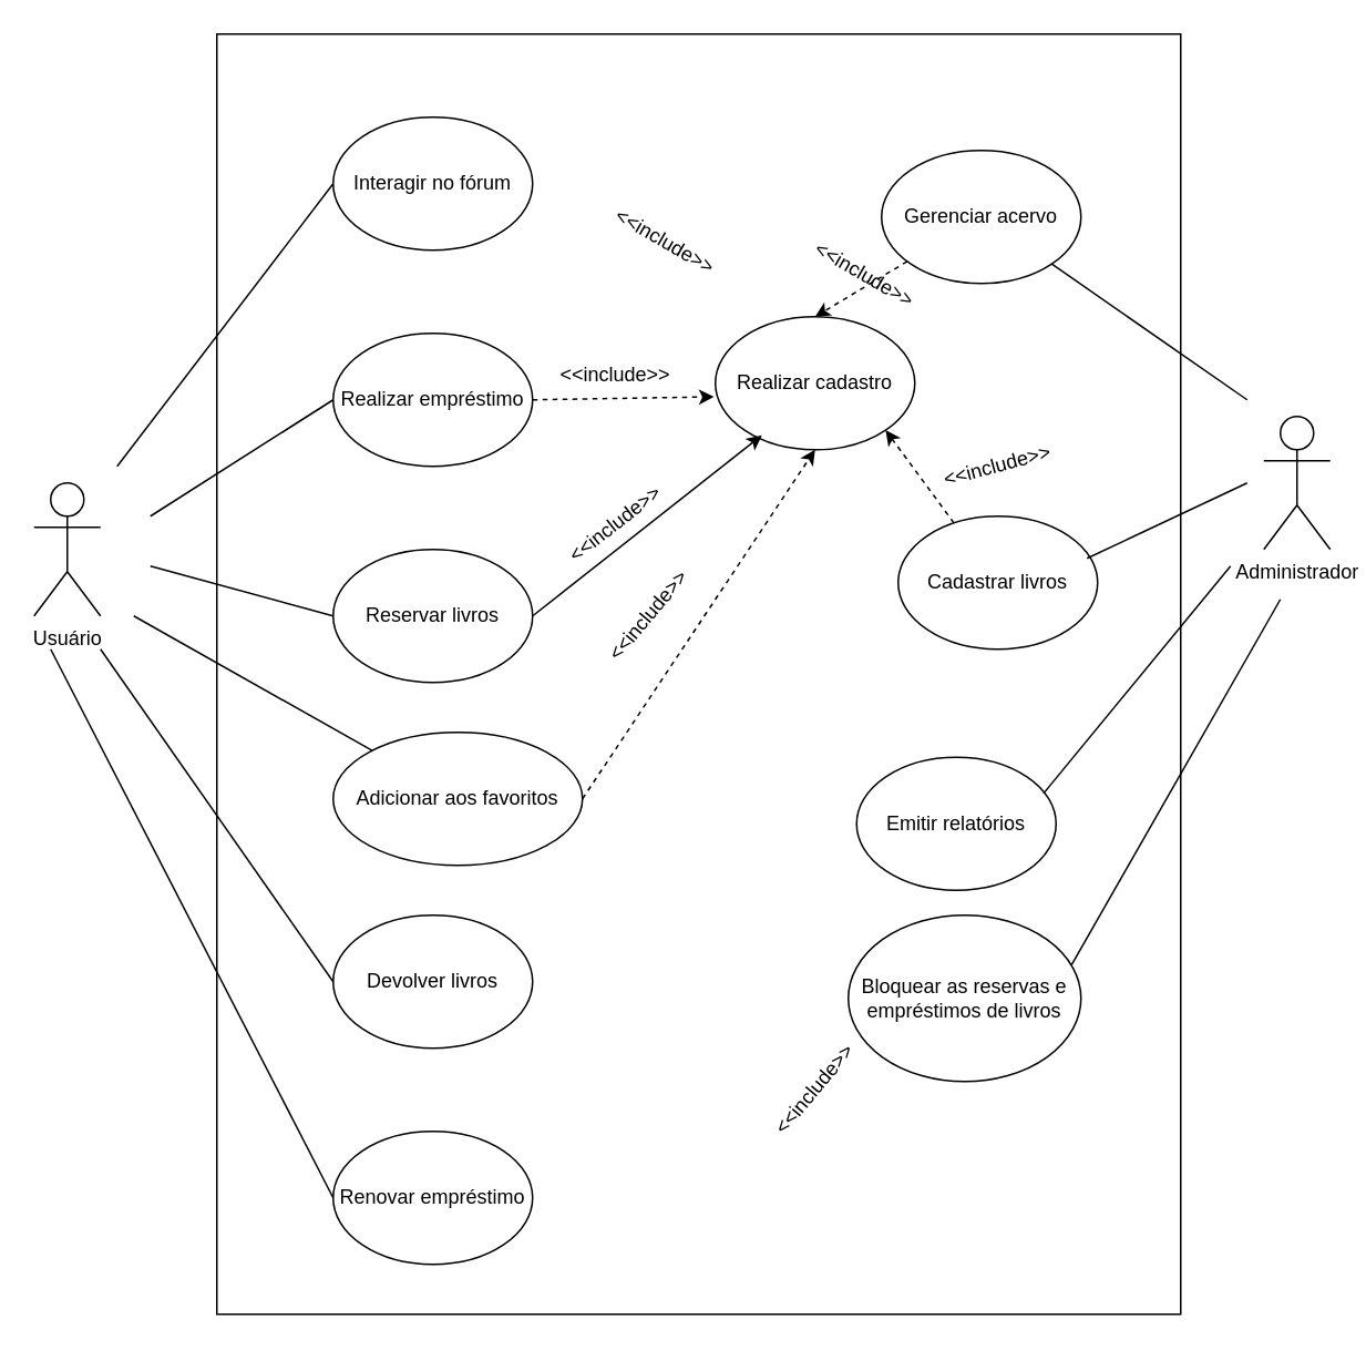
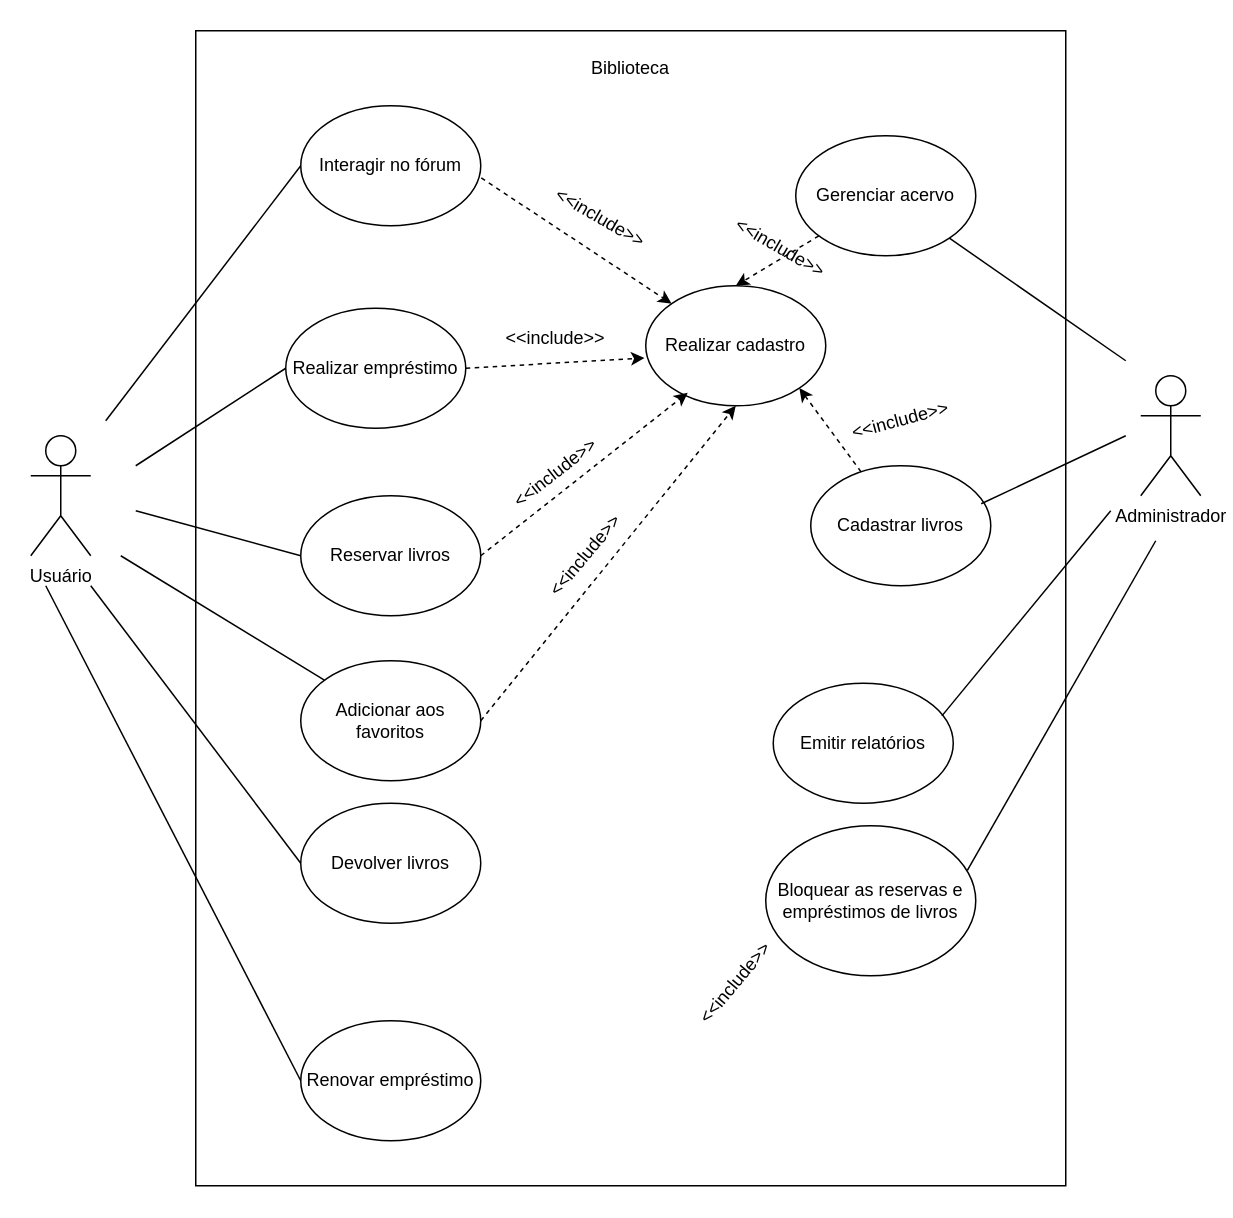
  <mxCell id="0" />
  <mxCell id="1" parent="0" />
  <mxCell id="2" value="" style="whiteSpace=wrap;html=1;" parent="1" vertex="1"><mxGeometry x="130" y="20" width="580" height="770" as="geometry" /></mxCell>
  <mxCell id="3" value="&lt;div&gt;Gerenciar acervo&lt;/div&gt;" style="ellipse;whiteSpace=wrap;html=1;" parent="1" vertex="1"><mxGeometry x="530" y="90" width="120" height="80" as="geometry" /></mxCell>
  <mxCell id="4" value="Emitir relatórios" style="ellipse;whiteSpace=wrap;html=1;" parent="1" vertex="1"><mxGeometry x="515" y="455" width="120" height="80" as="geometry" /></mxCell>
- <mxCell id="5" value="&lt;div&gt;Devolver livros&lt;/div&gt;" style="ellipse;whiteSpace=wrap;html=1;" parent="1" vertex="1"><mxGeometry x="200" y="550" width="120" height="80" as="geometry" /></mxCell>
- <mxCell id="6" value="&lt;div&gt;Realizar empréstimo&lt;/div&gt;" style="ellipse;whiteSpace=wrap;html=1;" parent="1" vertex="1"><mxGeometry x="200" y="200" width="120" height="80" as="geometry" /></mxCell>
+ <mxCell id="5" value="&lt;div&gt;Devolver livros&lt;/div&gt;" style="ellipse;whiteSpace=wrap;html=1;" parent="1" vertex="1"><mxGeometry x="200" y="535" width="120" height="80" as="geometry" /></mxCell>
+ <mxCell id="6" value="&lt;div&gt;Realizar empréstimo&lt;/div&gt;" style="ellipse;whiteSpace=wrap;html=1;" parent="1" vertex="1"><mxGeometry x="190" y="205" width="120" height="80" as="geometry" /></mxCell>
  <mxCell id="7" value="&lt;div&gt;Renovar empréstimo&lt;/div&gt;" style="ellipse;whiteSpace=wrap;html=1;" parent="1" vertex="1"><mxGeometry x="200" y="680" width="120" height="80" as="geometry" /></mxCell>
  <mxCell id="8" value="&lt;div&gt;Reservar livros&lt;/div&gt;" style="ellipse;whiteSpace=wrap;html=1;" parent="1" vertex="1"><mxGeometry x="200" y="330" width="120" height="80" as="geometry" /></mxCell>
  <mxCell id="9" value="&lt;div&gt;Cadastrar livros&lt;/div&gt;" style="ellipse;whiteSpace=wrap;html=1;" parent="1" vertex="1"><mxGeometry x="540" y="310" width="120" height="80" as="geometry" /></mxCell>
  <mxCell id="10" value="&lt;div&gt;Interagir no fórum&lt;/div&gt;" style="ellipse;whiteSpace=wrap;html=1;" parent="1" vertex="1"><mxGeometry x="200" y="70" width="120" height="80" as="geometry" /></mxCell>
- <mxCell id="11" value="&lt;div&gt;Adicionar aos favoritos&lt;/div&gt;" style="ellipse;whiteSpace=wrap;html=1;" parent="1" vertex="1"><mxGeometry x="200" y="440" width="150" height="80" as="geometry" /></mxCell>
+ <mxCell id="11" value="&lt;div&gt;Adicionar aos favoritos&lt;/div&gt;" style="ellipse;whiteSpace=wrap;html=1;" parent="1" vertex="1"><mxGeometry x="200" y="440" width="120" height="80" as="geometry" /></mxCell>
  <mxCell id="12" value="&lt;div&gt;Bloquear as reservas e empréstimos de livros&lt;/div&gt;" style="ellipse;whiteSpace=wrap;html=1;" parent="1" vertex="1"><mxGeometry x="510" y="550" width="140" height="100" as="geometry" /></mxCell>
  <mxCell id="13" value="&lt;div&gt;Realizar cadastro&lt;/div&gt;" style="ellipse;whiteSpace=wrap;html=1;" parent="1" vertex="1"><mxGeometry x="430" y="190" width="120" height="80" as="geometry" /></mxCell>
  <mxCell id="14" value="Administrador" style="shape=umlActor;verticalLabelPosition=bottom;verticalAlign=top;html=1;outlineConnect=0;" parent="1" vertex="1"><mxGeometry x="760" y="250" width="40" height="80" as="geometry" /></mxCell>
  <mxCell id="15" value="Usuário" style="shape=umlActor;verticalLabelPosition=bottom;verticalAlign=top;html=1;outlineConnect=0;" parent="1" vertex="1"><mxGeometry x="20" y="290" width="40" height="80" as="geometry" /></mxCell>
  <mxCell id="16" value="" style="endArrow=none;html=1;rounded=0;entryX=0;entryY=0.5;entryDx=0;entryDy=0;" parent="1" target="10" edge="1"><mxGeometry width="50" height="50" relative="1" as="geometry"><mxPoint x="70" y="280" as="sourcePoint" /><mxPoint x="440" y="320" as="targetPoint" /></mxGeometry></mxCell>
  <mxCell id="17" value="" style="endArrow=none;html=1;rounded=0;entryX=0;entryY=0.5;entryDx=0;entryDy=0;" parent="1" target="6" edge="1"><mxGeometry width="50" height="50" relative="1" as="geometry"><mxPoint x="90" y="310" as="sourcePoint" /><mxPoint x="440" y="320" as="targetPoint" /></mxGeometry></mxCell>
  <mxCell id="18" value="" style="endArrow=none;html=1;rounded=0;entryX=0;entryY=0.5;entryDx=0;entryDy=0;" parent="1" target="8" edge="1"><mxGeometry width="50" height="50" relative="1" as="geometry"><mxPoint x="90" y="340" as="sourcePoint" /><mxPoint x="440" y="320" as="targetPoint" /></mxGeometry></mxCell>
+ <mxCell id="19" value="" style="endArrow=classic;html=1;rounded=0;dashed=1;exitX=1.003;exitY=0.602;exitDx=0;exitDy=0;exitPerimeter=0;" parent="1" source="10" target="13" edge="1"><mxGeometry width="50" height="50" relative="1" as="geometry"><mxPoint x="390" y="370" as="sourcePoint" /><mxPoint x="440" y="320" as="targetPoint" /></mxGeometry></mxCell>
  <mxCell id="20" value="&amp;lt;&amp;lt;include&amp;gt;&amp;gt;" style="text;html=1;align=center;verticalAlign=middle;whiteSpace=wrap;rounded=0;rotation=30;" parent="1" vertex="1"><mxGeometry x="370" y="130" width="60" height="30" as="geometry" /></mxCell>
  <mxCell id="21" value="" style="endArrow=classic;html=1;rounded=0;dashed=1;exitX=1;exitY=0.5;exitDx=0;exitDy=0;entryX=-0.007;entryY=0.602;entryDx=0;entryDy=0;entryPerimeter=0;" parent="1" source="6" target="13" edge="1"><mxGeometry width="50" height="50" relative="1" as="geometry"><mxPoint x="390" y="260.5" as="sourcePoint" /><mxPoint x="467" y="339.5" as="targetPoint" /></mxGeometry></mxCell>
  <mxCell id="22" value="&amp;lt;&amp;lt;include&amp;gt;&amp;gt;" style="text;html=1;align=center;verticalAlign=middle;whiteSpace=wrap;rounded=0;" parent="1" vertex="1"><mxGeometry x="340" y="210" width="60" height="30" as="geometry" /></mxCell>
- <mxCell id="23" value="" style="endArrow=classic;html=1;rounded=0;dashed=0;exitX=1;exitY=0.5;exitDx=0;exitDy=0;entryX=0.233;entryY=0.892;entryDx=0;entryDy=0;entryPerimeter=0;" parent="1" source="8" target="13" edge="1"><mxGeometry width="50" height="50" relative="1" as="geometry"><mxPoint x="430" y="380" as="sourcePoint" /><mxPoint x="507" y="459" as="targetPoint" /></mxGeometry></mxCell>
+ <mxCell id="23" value="" style="endArrow=classic;html=1;rounded=0;dashed=1;exitX=1;exitY=0.5;exitDx=0;exitDy=0;entryX=0.233;entryY=0.892;entryDx=0;entryDy=0;entryPerimeter=0;" parent="1" source="8" target="13" edge="1"><mxGeometry width="50" height="50" relative="1" as="geometry"><mxPoint x="430" y="380" as="sourcePoint" /><mxPoint x="507" y="459" as="targetPoint" /></mxGeometry></mxCell>
  <mxCell id="24" value="&amp;lt;&amp;lt;include&amp;gt;&amp;gt;" style="text;html=1;align=center;verticalAlign=middle;whiteSpace=wrap;rounded=0;rotation=-38;" parent="1" vertex="1"><mxGeometry x="340" y="300" width="60" height="30" as="geometry" /></mxCell>
  <mxCell id="25" value="" style="endArrow=classic;html=1;rounded=0;dashed=1;exitX=1;exitY=0.5;exitDx=0;exitDy=0;entryX=0.5;entryY=1;entryDx=0;entryDy=0;" parent="1" source="11" target="13" edge="1"><mxGeometry width="50" height="50" relative="1" as="geometry"><mxPoint x="330" y="380" as="sourcePoint" /><mxPoint x="468" y="271" as="targetPoint" /></mxGeometry></mxCell>
  <mxCell id="26" value="&amp;lt;&amp;lt;include&amp;gt;&amp;gt;" style="text;html=1;align=center;verticalAlign=middle;whiteSpace=wrap;rounded=0;rotation=-50;" parent="1" vertex="1"><mxGeometry x="360" y="355" width="60" height="30" as="geometry" /></mxCell>
  <mxCell id="27" value="" style="endArrow=none;html=1;rounded=0;" parent="1" target="11" edge="1"><mxGeometry width="50" height="50" relative="1" as="geometry"><mxPoint x="80" y="370" as="sourcePoint" /><mxPoint x="440" y="520" as="targetPoint" /></mxGeometry></mxCell>
  <mxCell id="28" value="" style="endArrow=none;html=1;rounded=0;entryX=0;entryY=0.5;entryDx=0;entryDy=0;" parent="1" target="5" edge="1"><mxGeometry width="50" height="50" relative="1" as="geometry"><mxPoint x="60" y="390" as="sourcePoint" /><mxPoint x="440" y="520" as="targetPoint" /></mxGeometry></mxCell>
  <mxCell id="29" value="" style="endArrow=none;html=1;rounded=0;entryX=0;entryY=0.5;entryDx=0;entryDy=0;" parent="1" target="7" edge="1"><mxGeometry width="50" height="50" relative="1" as="geometry"><mxPoint x="30" y="390" as="sourcePoint" /><mxPoint x="440" y="520" as="targetPoint" /></mxGeometry></mxCell>
  <mxCell id="30" value="" style="endArrow=none;html=1;rounded=0;exitX=1;exitY=1;exitDx=0;exitDy=0;" parent="1" source="3" edge="1"><mxGeometry width="50" height="50" relative="1" as="geometry"><mxPoint x="390" y="570" as="sourcePoint" /><mxPoint x="750" y="240" as="targetPoint" /></mxGeometry></mxCell>
  <mxCell id="31" value="" style="endArrow=none;html=1;rounded=0;exitX=0.947;exitY=0.317;exitDx=0;exitDy=0;exitPerimeter=0;" parent="1" source="9" edge="1"><mxGeometry width="50" height="50" relative="1" as="geometry"><mxPoint x="390" y="370" as="sourcePoint" /><mxPoint x="750" y="290" as="targetPoint" /></mxGeometry></mxCell>
  <mxCell id="32" value="" style="endArrow=none;html=1;rounded=0;exitX=0.937;exitY=0.272;exitDx=0;exitDy=0;exitPerimeter=0;" parent="1" source="4" edge="1"><mxGeometry width="50" height="50" relative="1" as="geometry"><mxPoint x="654" y="310" as="sourcePoint" /><mxPoint x="740" y="340" as="targetPoint" /></mxGeometry></mxCell>
  <mxCell id="33" value="" style="endArrow=classic;html=1;rounded=0;dashed=1;" parent="1" source="3" edge="1"><mxGeometry width="50" height="50" relative="1" as="geometry"><mxPoint x="330" y="128" as="sourcePoint" /><mxPoint x="490" y="190" as="targetPoint" /></mxGeometry></mxCell>
  <mxCell id="34" value="" style="endArrow=classic;html=1;rounded=0;dashed=1;entryX=1;entryY=1;entryDx=0;entryDy=0;" parent="1" source="9" target="13" edge="1"><mxGeometry width="50" height="50" relative="1" as="geometry"><mxPoint x="340" y="138" as="sourcePoint" /><mxPoint x="467" y="222" as="targetPoint" /></mxGeometry></mxCell>
  <mxCell id="35" value="&amp;lt;&amp;lt;include&amp;gt;&amp;gt;" style="text;html=1;align=center;verticalAlign=middle;whiteSpace=wrap;rounded=0;rotation=30;" parent="1" vertex="1"><mxGeometry x="490" y="150" width="60" height="30" as="geometry" /></mxCell>
  <mxCell id="36" value="&amp;lt;&amp;lt;include&amp;gt;&amp;gt;" style="text;html=1;align=center;verticalAlign=middle;whiteSpace=wrap;rounded=0;rotation=-15;" parent="1" vertex="1"><mxGeometry x="570" y="265" width="60" height="30" as="geometry" /></mxCell>
  <mxCell id="37" value="" style="endArrow=none;html=1;rounded=0;exitX=0.96;exitY=0.298;exitDx=0;exitDy=0;exitPerimeter=0;" parent="1" source="12" edge="1"><mxGeometry width="50" height="50" relative="1" as="geometry"><mxPoint x="390" y="570" as="sourcePoint" /><mxPoint x="770" y="360" as="targetPoint" /></mxGeometry></mxCell>
  <mxCell id="38" value="&amp;lt;&amp;lt;include&amp;gt;&amp;gt;" style="text;html=1;align=center;verticalAlign=middle;whiteSpace=wrap;rounded=0;rotation=-50;" parent="1" vertex="1"><mxGeometry x="460" y="640" width="60" height="30" as="geometry" /></mxCell>
+ <mxCell id="39" value="Biblioteca" style="text;html=1;align=center;verticalAlign=middle;whiteSpace=wrap;rounded=0;" vertex="1" parent="1"><mxGeometry x="390" y="30" width="60" height="30" as="geometry" /></mxCell>
